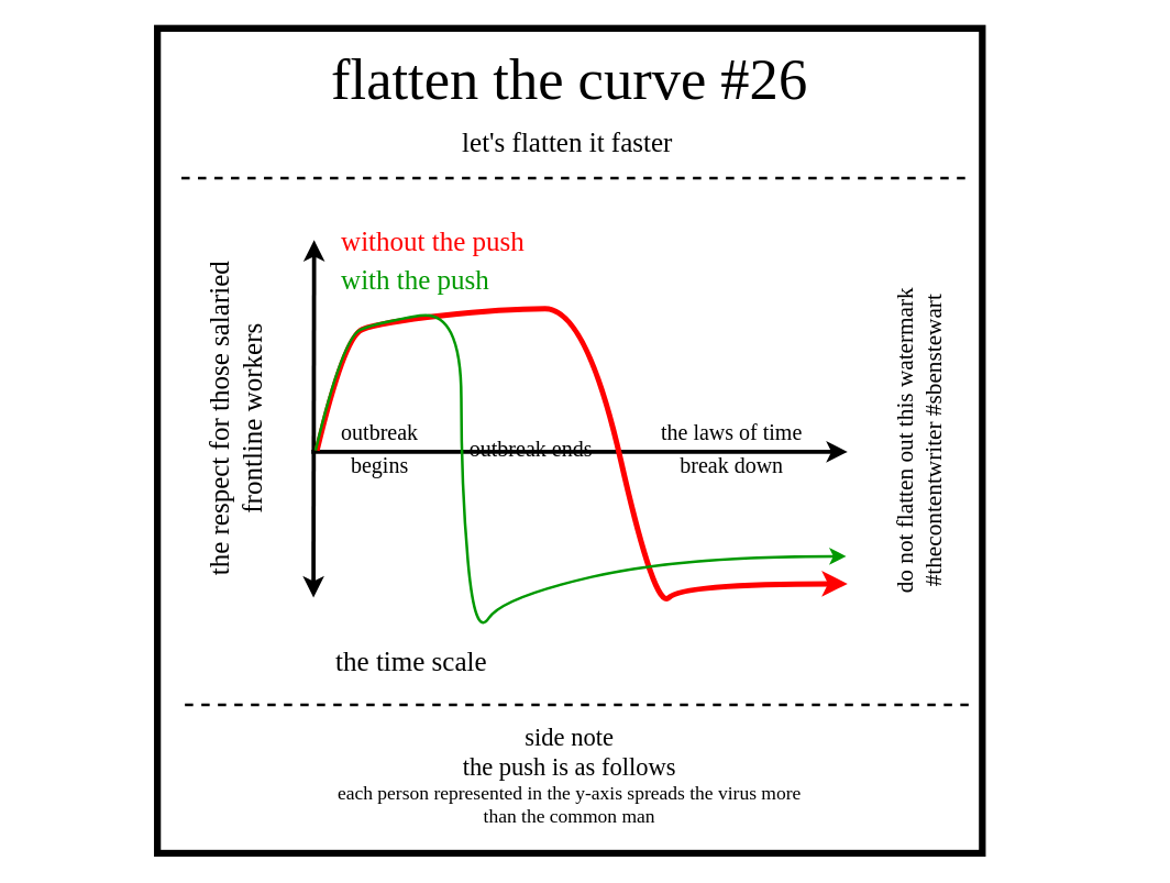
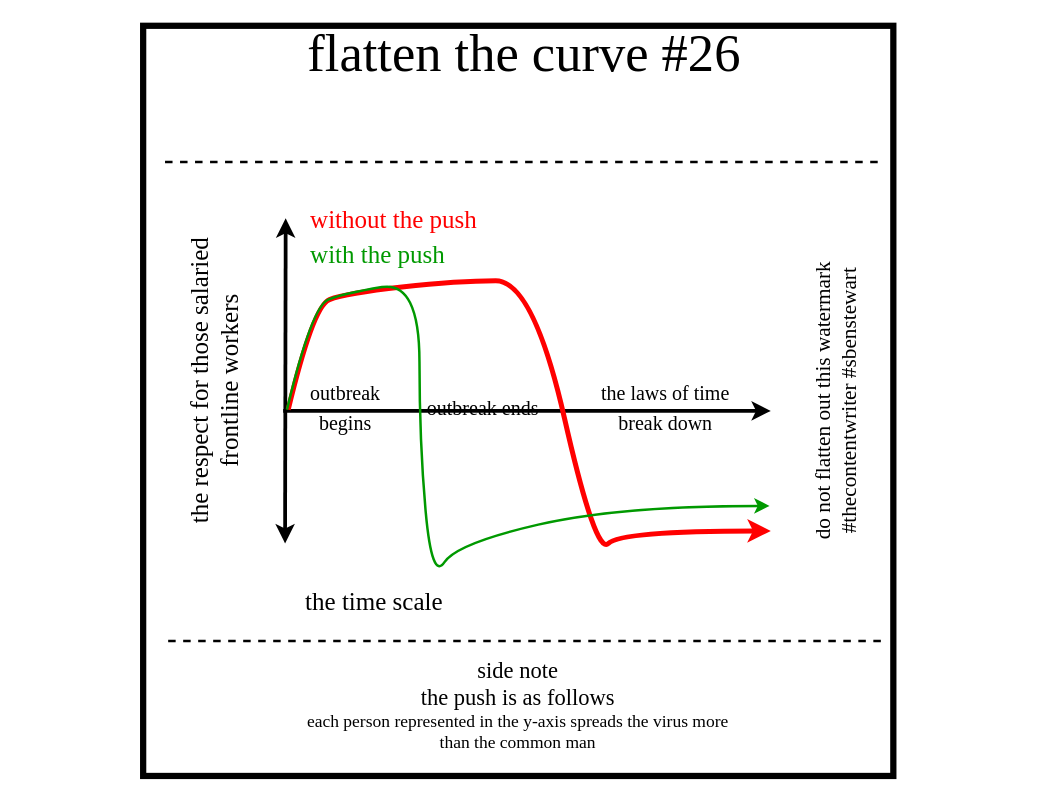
  <mxCell id="0" />
  <mxCell id="1" parent="0" />
  <mxCell id="2" value="" style="whiteSpace=wrap;html=1;aspect=fixed;strokeWidth=5;fillColor=none;fontFamily=xkcd;" parent="1" vertex="1"><mxGeometry x="114" y="20" width="600" height="600" as="geometry" /></mxCell>
- <mxCell id="3" value="&lt;font&gt;&lt;font style=&quot;font-size: 42px&quot;&gt;flatten the curve #26&lt;/font&gt;&lt;br&gt;&lt;/font&gt;" style="text;html=1;strokeColor=none;fillColor=none;align=center;verticalAlign=middle;whiteSpace=wrap;rounded=0;fontFamily=xkcd;" parent="1" vertex="1"><mxGeometry x="129" y="48" width="570" height="20" as="geometry" /></mxCell>
- <mxCell id="4" value="&lt;font&gt;&lt;font style=&quot;font-size: 20px&quot;&gt;let's flatten it faster&lt;/font&gt;&lt;br&gt;&lt;/font&gt;" style="text;html=1;strokeColor=none;fillColor=none;align=center;verticalAlign=middle;whiteSpace=wrap;rounded=0;fontFamily=xkcd;" parent="1" vertex="1"><mxGeometry x="153.25" y="92" width="518.5" height="20" as="geometry" /></mxCell>
+ <mxCell id="3" value="&lt;font&gt;&lt;font style=&quot;font-size: 42px&quot;&gt;flatten the curve #26&lt;/font&gt;&lt;br&gt;&lt;/font&gt;" style="text;html=1;strokeColor=none;fillColor=none;align=center;verticalAlign=middle;whiteSpace=wrap;rounded=0;fontFamily=xkcd;" parent="1" vertex="1"><mxGeometry x="134" y="33" width="570" height="20" as="geometry" /></mxCell>
  <mxCell id="5" value="" style="endArrow=none;dashed=1;html=1;strokeWidth=2;" parent="1" edge="1"><mxGeometry width="50" height="50" relative="1" as="geometry"><mxPoint x="701.5" y="129" as="sourcePoint" /><mxPoint x="126.5" y="129" as="targetPoint" /></mxGeometry></mxCell>
  <mxCell id="6" value="" style="endArrow=none;dashed=1;html=1;strokeWidth=2;" parent="1" edge="1"><mxGeometry width="50" height="50" relative="1" as="geometry"><mxPoint x="704" y="512" as="sourcePoint" /><mxPoint x="129" y="512" as="targetPoint" /></mxGeometry></mxCell>
  <mxCell id="7" value="&lt;font&gt;&lt;span style=&quot;font-size: 18px&quot;&gt;side note&lt;br&gt;the push is as follows&lt;/span&gt;&lt;br&gt;&lt;font style=&quot;font-size: 14px&quot;&gt;each person represented in the y-axis spreads the virus more&lt;br&gt;than the common man&lt;/font&gt;&lt;br&gt;&lt;/font&gt;" style="text;html=1;strokeColor=none;fillColor=none;align=center;verticalAlign=middle;whiteSpace=wrap;rounded=0;fontFamily=xkcd;" parent="1" vertex="1"><mxGeometry x="114" y="524" width="600" height="80" as="geometry" /></mxCell>
  <mxCell id="8" style="edgeStyle=orthogonalEdgeStyle;rounded=0;orthogonalLoop=1;jettySize=auto;html=1;exitX=0.5;exitY=1;exitDx=0;exitDy=0;strokeWidth=2;" parent="1" edge="1"><mxGeometry relative="1" as="geometry"><mxPoint x="565" y="381" as="sourcePoint" /><mxPoint x="565" y="381" as="targetPoint" /></mxGeometry></mxCell>
  <mxCell id="9" value="&lt;font style=&quot;font-size: 17px&quot;&gt;&lt;font style=&quot;font-size: 17px&quot;&gt;do not flatten out this watermark&lt;br&gt;&lt;/font&gt;#thecontentwriter #sbenstewart&lt;br&gt;&lt;/font&gt;" style="text;html=1;strokeColor=none;fillColor=none;align=center;verticalAlign=middle;whiteSpace=wrap;rounded=0;rotation=-90;fontFamily=xkcd;" parent="1" vertex="1"><mxGeometry x="509" y="310" width="320" height="20" as="geometry" /></mxCell>
  <mxCell id="10" value="the respect for those salaried frontline workers" style="text;html=1;strokeColor=none;fillColor=none;align=center;verticalAlign=middle;whiteSpace=wrap;rounded=0;fontFamily=xkcd;rotation=-90;fontSize=20;" parent="1" vertex="1"><mxGeometry x="20" y="294" width="300" height="20" as="geometry" /></mxCell>
  <mxCell id="11" value="&lt;font style=&quot;font-size: 20px&quot;&gt;the time scale&lt;/font&gt;" style="text;html=1;strokeColor=none;fillColor=none;align=center;verticalAlign=middle;whiteSpace=wrap;rounded=0;fontFamily=xkcd;rotation=0;fontSize=20;" parent="1" vertex="1"><mxGeometry x="114" y="470" width="370" height="20" as="geometry" /></mxCell>
  <mxCell id="12" value="&lt;font style=&quot;font-size: 20px&quot; color=&quot;#ff0000&quot;&gt;without the push&lt;/font&gt;" style="text;html=1;strokeColor=none;fillColor=none;align=left;verticalAlign=middle;whiteSpace=wrap;rounded=0;fontFamily=xkcd;rotation=0;fontSize=20;" parent="1" vertex="1"><mxGeometry x="246" y="164" width="200" height="20" as="geometry" /></mxCell>
  <mxCell id="13" value="&lt;font style=&quot;font-size: 16px&quot;&gt;outbreak begins&lt;br&gt;&lt;/font&gt;" style="text;html=1;strokeColor=none;fillColor=none;align=center;verticalAlign=middle;whiteSpace=wrap;rounded=0;fontFamily=xkcd;rotation=0;fontSize=20;" parent="1" vertex="1"><mxGeometry x="226" y="314" width="100" height="20" as="geometry" /></mxCell>
  <mxCell id="14" value="" style="endArrow=classic;html=1;strokeWidth=3;startArrow=classic;startFill=1;" parent="1" edge="1"><mxGeometry width="50" height="50" relative="1" as="geometry"><mxPoint x="227.5" y="434" as="sourcePoint" /><mxPoint x="228" y="174" as="targetPoint" /></mxGeometry></mxCell>
  <mxCell id="15" value="" style="endArrow=classic;html=1;strokeWidth=3;" parent="1" edge="1"><mxGeometry width="50" height="50" relative="1" as="geometry"><mxPoint x="226" y="328" as="sourcePoint" /><mxPoint x="616" y="328" as="targetPoint" /></mxGeometry></mxCell>
  <mxCell id="16" value="&lt;font style=&quot;font-size: 20px&quot; color=&quot;#009900&quot;&gt;with the push&lt;/font&gt;" style="text;html=1;strokeColor=none;fillColor=none;align=left;verticalAlign=middle;whiteSpace=wrap;rounded=0;fontFamily=xkcd;rotation=0;fontSize=20;" parent="1" vertex="1"><mxGeometry x="246" y="192" width="200" height="20" as="geometry" /></mxCell>
  <mxCell id="17" value="&lt;span style=&quot;font-size: 16px&quot;&gt;outbreak ends&lt;/span&gt;" style="text;html=1;strokeColor=none;fillColor=none;align=center;verticalAlign=middle;whiteSpace=wrap;rounded=0;fontFamily=xkcd;rotation=0;fontSize=20;" vertex="1" parent="1"><mxGeometry x="336" y="314" width="100" height="20" as="geometry" /></mxCell>
  <mxCell id="18" value="&lt;span style=&quot;font-size: 16px&quot;&gt;the laws of time break down&lt;/span&gt;" style="text;html=1;strokeColor=none;fillColor=none;align=center;verticalAlign=middle;whiteSpace=wrap;rounded=0;fontFamily=xkcd;rotation=0;fontSize=20;" vertex="1" parent="1"><mxGeometry x="462" y="314" width="140" height="20" as="geometry" /></mxCell>
  <mxCell id="19" value="" style="curved=1;endArrow=classic;html=1;strokeWidth=4;strokeColor=#FF0000;" edge="1" parent="1"><mxGeometry width="50" height="50" relative="1" as="geometry"><mxPoint x="230" y="327" as="sourcePoint" /><mxPoint x="616" y="424" as="targetPoint" /><Array as="points"><mxPoint x="250" y="244" /><mxPoint x="276" y="234" /><mxPoint x="366" y="224" /><mxPoint x="426" y="224" /><mxPoint x="476" y="444" /><mxPoint x="496" y="424" /></Array></mxGeometry></mxCell>
  <mxCell id="20" value="" style="curved=1;endArrow=classic;html=1;strokeWidth=2;strokeColor=#009900;" edge="1" parent="1"><mxGeometry width="50" height="50" relative="1" as="geometry"><mxPoint x="229" y="327" as="sourcePoint" /><mxPoint x="615" y="404" as="targetPoint" /><Array as="points"><mxPoint x="249" y="244" /><mxPoint x="275" y="234" /><mxPoint x="335" y="224" /><mxPoint x="335" y="354" /><mxPoint x="345" y="464" /><mxPoint x="365" y="434" /><mxPoint x="495" y="404" /></Array></mxGeometry></mxCell>
